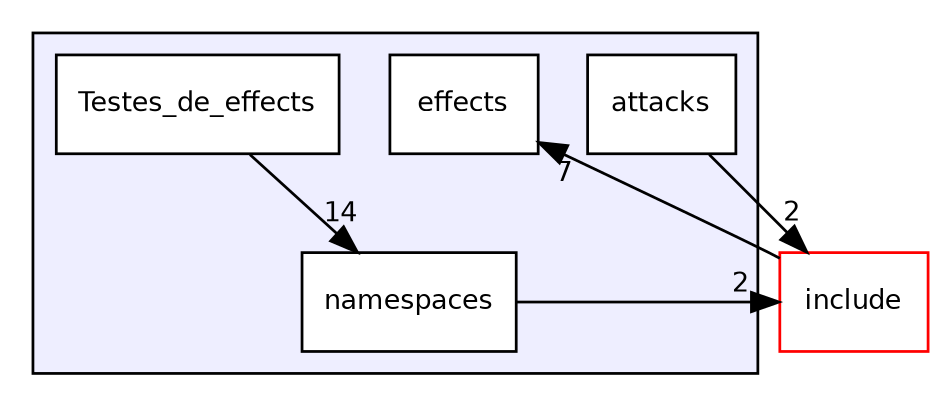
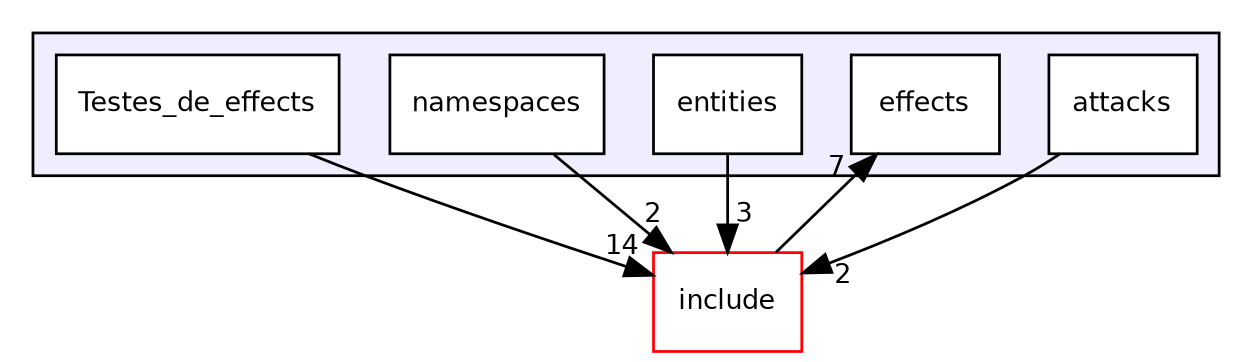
  digraph {
    compound=true
    node [fillcolor=white fontname=Helvetica fontsize=10 shape=box style=filled]
    edge [headlabel=2 labeldistance=1.5 labelfontname=Helvetica labelfontsize=10]
    n1 [label=attacks]
    n2 [label=effects]
+   n3 [label=entities]
    n4 [label=namespaces]
    n5 [label=Testes_de_effects]
    n6 [color=red label=include]
    subgraph cluster_1 {
      bgcolor="#eeeeff"
      pencolor=black
      n1
      n2
+     n3
      n4
      n5
    }
    n1 -> n6
+   n3 -> n6 [headlabel=3]
    n4 -> n6
-   n5 -> n4 [headlabel=14]
+   n5 -> n6 [headlabel=14]
    n6 -> n2 [headlabel=7]
  }
